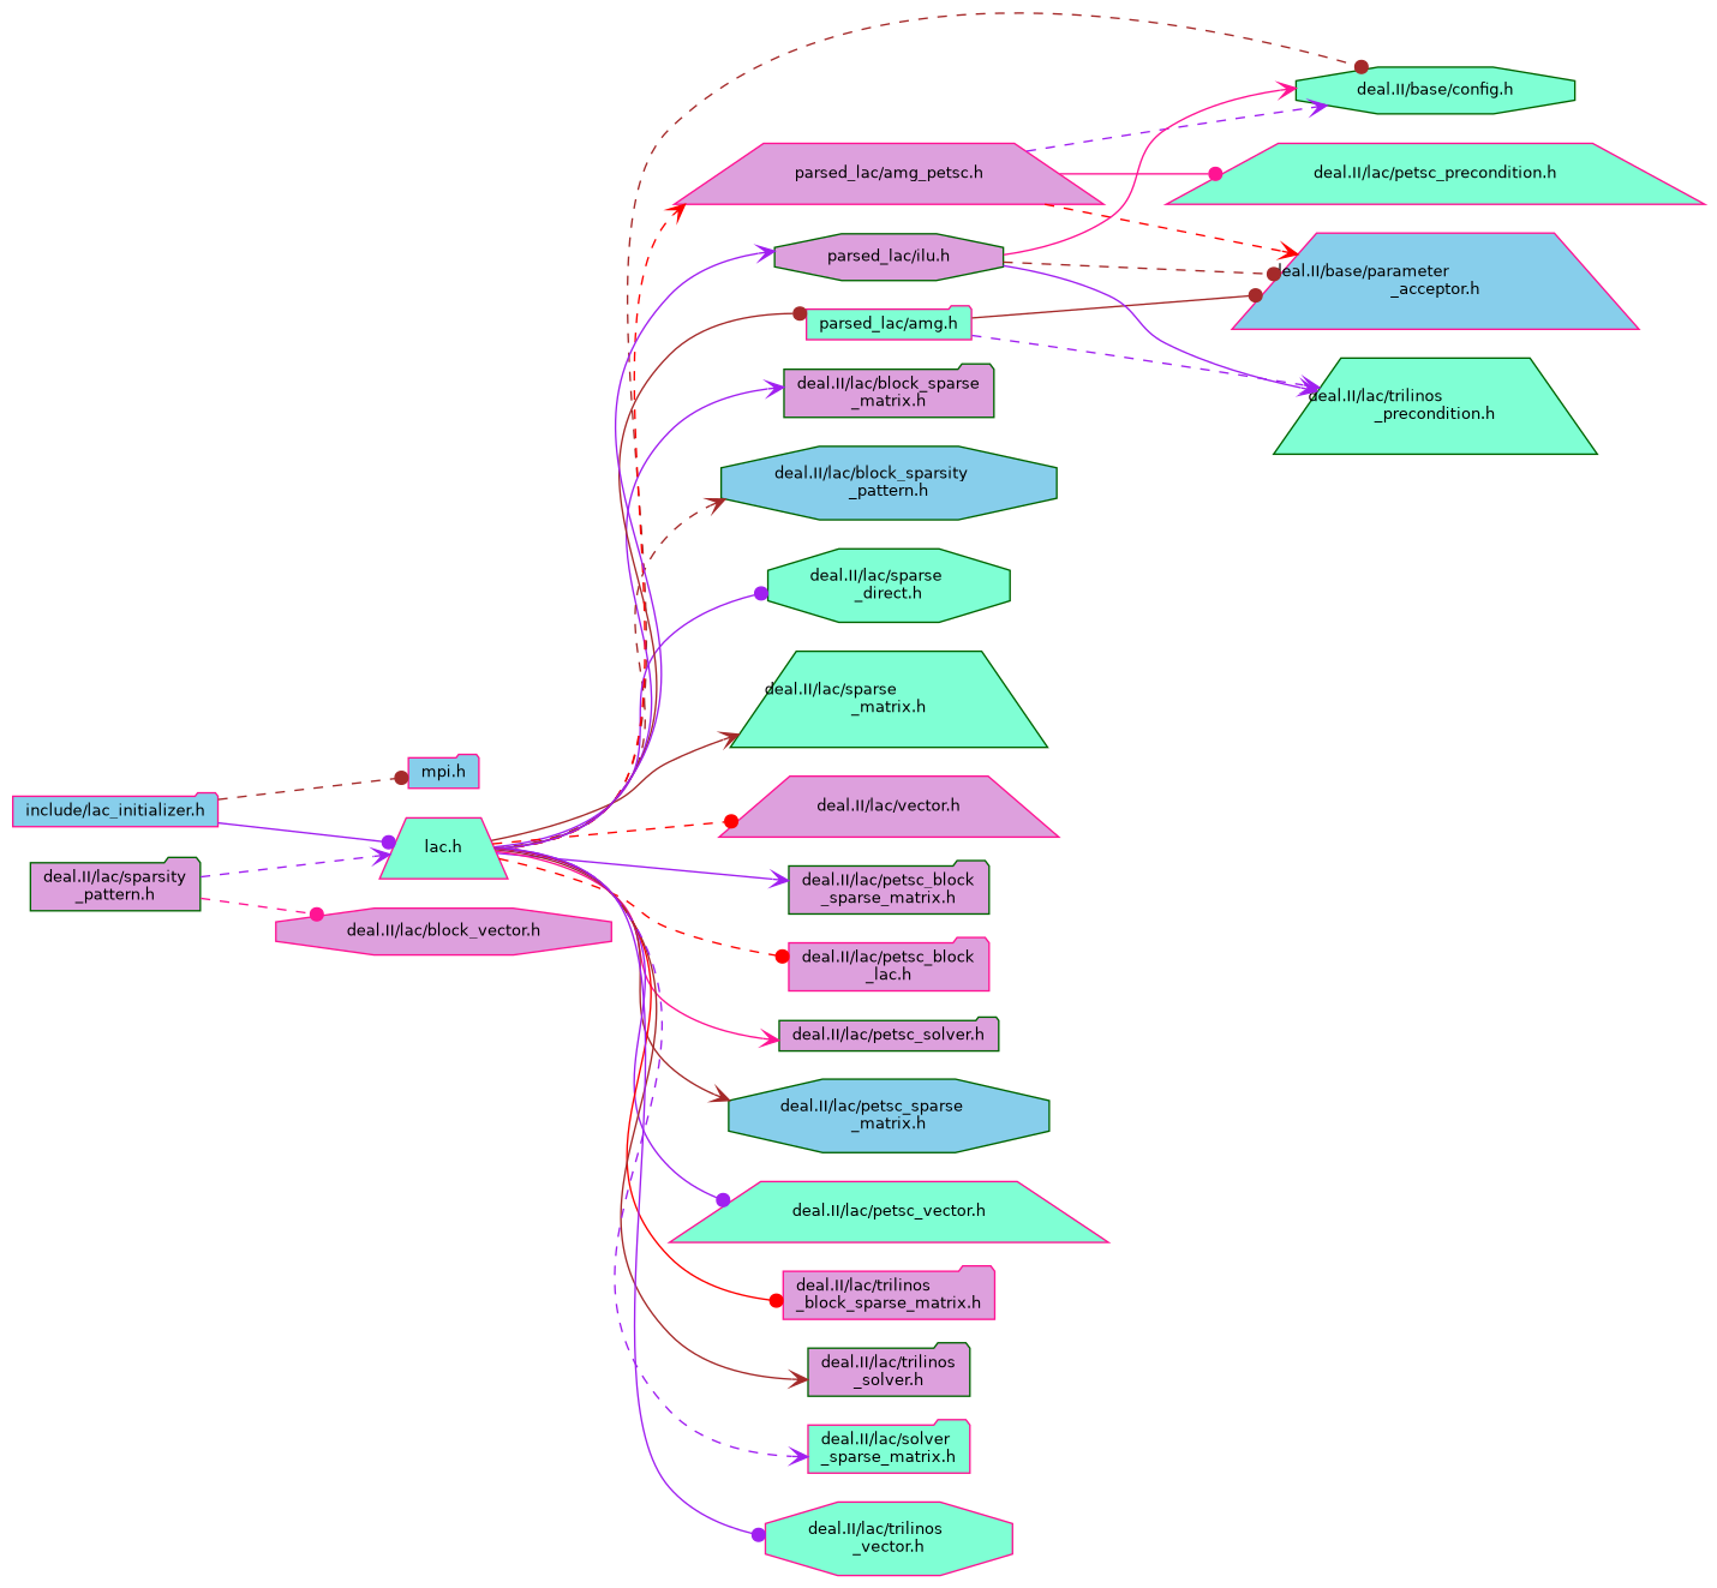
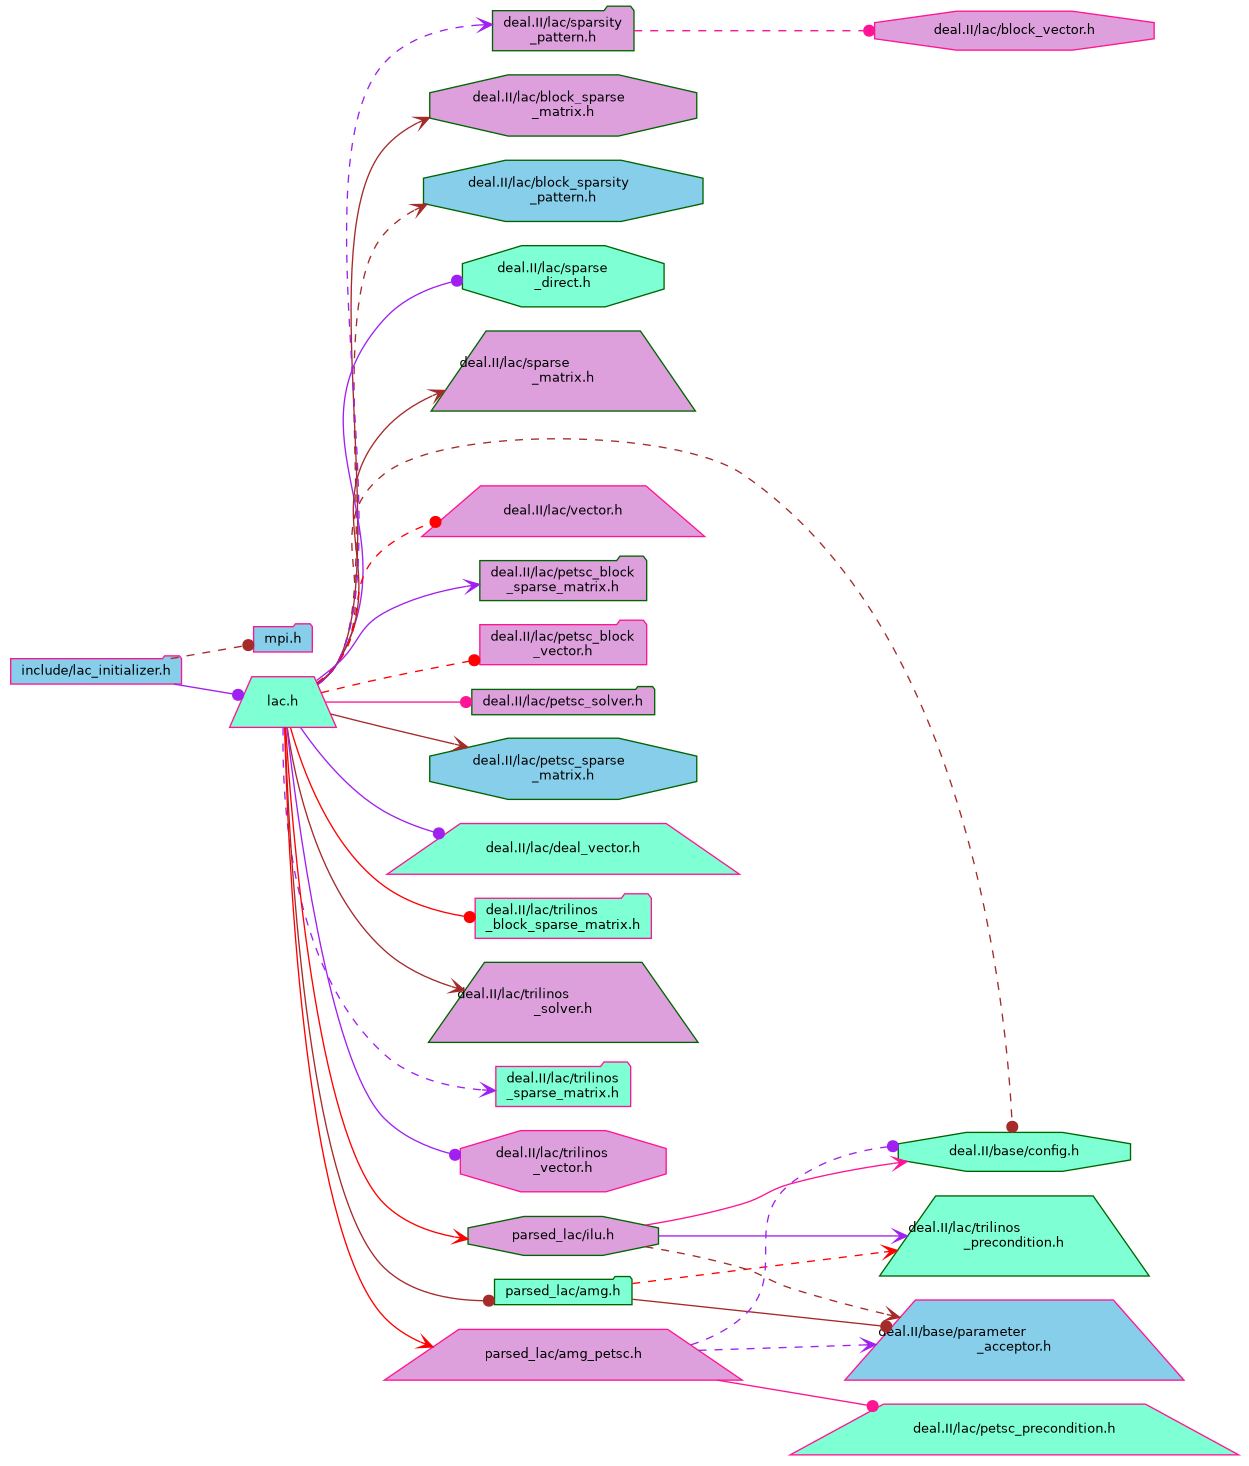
  digraph {
    rankdir=LR
    node [color=deeppink fillcolor=plum fontname=Helvetica fontsize=10 shape=folder style=filled]
    edge [arrowhead=vee color=purple fontname=Helvetica fontsize=10 labelfontname=Helvetica labelfontsize=10 style=solid]
    n1 [fillcolor=skyblue fontcolor=black height=0.2 label="include/lac_initializer.h" width=0.4]
    n2 [fillcolor=skyblue height=0.2 label="mpi.h" width=0.4]
    n3 [fillcolor=aquamarine height=0.2 label="lac.h" shape=trapezium width=0.4]
    n4 [color=darkgreen fillcolor=aquamarine height=0.2 label="deal.II/base/config.h" shape=octagon width=0.4]
-   n5 [color=darkgreen height=0.2 label="deal.II/lac/block_sparse\l_matrix.h" width=0.4]
+   n5 [color=darkgreen height=0.2 label="deal.II/lac/block_sparse\l_matrix.h" shape=octagon width=0.4]
    n6 [color=darkgreen fillcolor=skyblue height=0.2 label="deal.II/lac/block_sparsity\l_pattern.h" shape=octagon width=0.4]
    n7 [color=darkgreen fillcolor=aquamarine height=0.2 label="deal.II/lac/sparse\l_direct.h" shape=octagon width=0.4]
-   n8 [color=darkgreen fillcolor=aquamarine height=0.2 label="deal.II/lac/sparse\l_matrix.h" shape=trapezium width=0.4]
+   n8 [color=darkgreen height=0.2 label="deal.II/lac/sparse\l_matrix.h" shape=trapezium width=0.4]
    n9 [color=darkgreen height=0.2 label="deal.II/lac/sparsity\l_pattern.h" width=0.4]
    n10 [height=0.2 label="deal.II/lac/vector.h" shape=trapezium width=0.4]
    n11 [color=darkgreen height=0.2 label="deal.II/lac/petsc_block\l_sparse_matrix.h" width=0.4]
-   n12 [height=0.2 label="deal.II/lac/petsc_block\l_lac.h" width=0.4]
+   n12 [height=0.2 label="deal.II/lac/petsc_block\l_vector.h" width=0.4]
    n13 [color=darkgreen height=0.2 label="deal.II/lac/petsc_solver.h" width=0.4]
    n14 [color=darkgreen fillcolor=skyblue height=0.2 label="deal.II/lac/petsc_sparse\l_matrix.h" shape=octagon width=0.4]
-   n15 [fillcolor=aquamarine height=0.2 label="deal.II/lac/petsc_vector.h" shape=trapezium width=0.4]
-   n16 [height=0.2 label="deal.II/lac/trilinos\l_block_sparse_matrix.h" width=0.4]
-   n17 [color=darkgreen height=0.2 label="deal.II/lac/trilinos\l_solver.h" width=0.4]
-   n18 [fillcolor=aquamarine height=0.2 label="deal.II/lac/solver\l_sparse_matrix.h" width=0.4]
-   n19 [fillcolor=aquamarine height=0.2 label="deal.II/lac/trilinos\l_vector.h" shape=octagon width=0.4]
-   n20 [fillcolor=aquamarine height=0.2 label="parsed_lac/amg.h" width=0.4]
+   n15 [fillcolor=aquamarine height=0.2 label="deal.II/lac/deal_vector.h" shape=trapezium width=0.4]
+   n16 [fillcolor=aquamarine height=0.2 label="deal.II/lac/trilinos\l_block_sparse_matrix.h" width=0.4]
+   n17 [color=darkgreen height=0.2 label="deal.II/lac/trilinos\l_solver.h" shape=trapezium width=0.4]
+   n18 [fillcolor=aquamarine height=0.2 label="deal.II/lac/trilinos\l_sparse_matrix.h" width=0.4]
+   n19 [height=0.2 label="deal.II/lac/trilinos\l_vector.h" shape=octagon width=0.4]
+   n20 [color=darkgreen fillcolor=aquamarine height=0.2 label="parsed_lac/amg.h" width=0.4]
    n21 [height=0.2 label="parsed_lac/amg_petsc.h" shape=trapezium width=0.4]
    n22 [color=darkgreen height=0.2 label="parsed_lac/ilu.h" shape=octagon width=0.4]
    n23 [height=0.2 label="deal.II/lac/block_vector.h" shape=octagon width=0.4]
    n24 [fillcolor=skyblue height=0.2 label="deal.II/base/parameter\l_acceptor.h" shape=trapezium width=0.4]
    n25 [color=darkgreen fillcolor=aquamarine height=0.2 label="deal.II/lac/trilinos\l_precondition.h" shape=trapezium width=0.4]
    n26 [fillcolor=aquamarine height=0.2 label="deal.II/lac/petsc_precondition.h" shape=trapezium width=0.4]
    n1 -> n2 [arrowhead=dot color=brown style=dashed]
    n1 -> n3 [arrowhead=dot]
    n3 -> n4 [arrowhead=dot color=brown style=dashed]
-   n3 -> n5
+   n3 -> n5 [color=brown]
    n3 -> n6 [color=brown style=dashed]
    n3 -> n7 [arrowhead=dot]
    n3 -> n8 [color=brown]
-   n9 -> n3 [style=dashed]
+   n3 -> n9 [style=dashed]
    n3 -> n10 [arrowhead=dot color=red style=dashed]
    n3 -> n11
    n3 -> n12 [arrowhead=dot color=red style=dashed]
-   n3 -> n13 [color=deeppink]
+   n3 -> n13 [arrowhead=dot color=deeppink]
    n3 -> n14 [color=brown]
    n3 -> n15 [arrowhead=dot]
    n3 -> n16 [arrowhead=dot color=red]
    n3 -> n17 [color=brown]
    n3 -> n18 [style=dashed]
    n3 -> n19 [arrowhead=dot]
    n3 -> n20 [arrowhead=dot color=brown]
-   n3 -> n21 [color=red style=dashed]
-   n3 -> n22
+   n3 -> n21 [color=red]
+   n3 -> n22 [color=red]
    n9 -> n23 [arrowhead=dot color=deeppink style=dashed]
    n20 -> n24 [arrowhead=dot color=brown]
-   n20 -> n25 [style=dashed]
-   n21 -> n4 [style=dashed]
-   n21 -> n24 [color=red style=dashed]
+   n20 -> n25 [color=red style=dashed]
+   n21 -> n4 [arrowhead=dot style=dashed]
+   n21 -> n24 [style=dashed]
    n21 -> n26 [arrowhead=dot color=deeppink]
    n22 -> n4 [color=deeppink]
-   n22 -> n24 [arrowhead=dot color=brown style=dashed]
+   n22 -> n24 [color=brown style=dashed]
    n22 -> n25
  }
